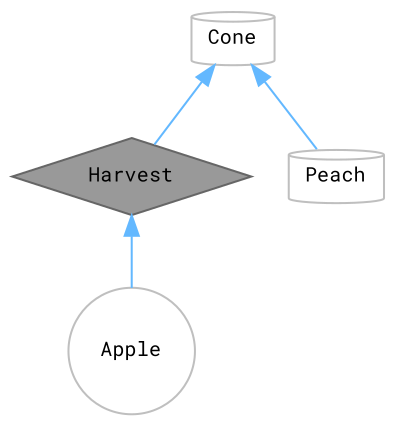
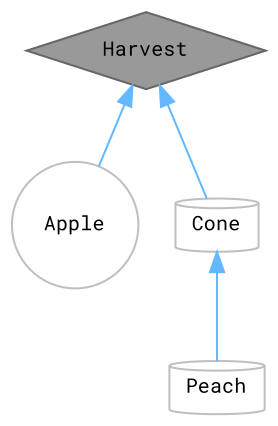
  digraph {
    fontname="Roboto Mono"
    node [color=grey75 fillcolor=white fontname="Roboto Mono" fontsize=10 shape=cylinder style=filled]
    edge [color=steelblue1 dir=back fontname="Roboto Mono" fontsize=10 labelfontname=Helvetica labelfontsize=10 style=solid]
    n1 [color=gray40 fillcolor=grey60 fontcolor=black height=0.2 label=Harvest shape=diamond width=0.4]
    n2 [height=0.2 label=Apple shape=circle width=0.4]
    n3 [height=0.2 label=Cone width=0.4]
    n4 [height=0.2 label=Peach width=0.4]
    n1 -> n2
-   n3 -> n1
+   n1 -> n3
    n3 -> n4
  }
